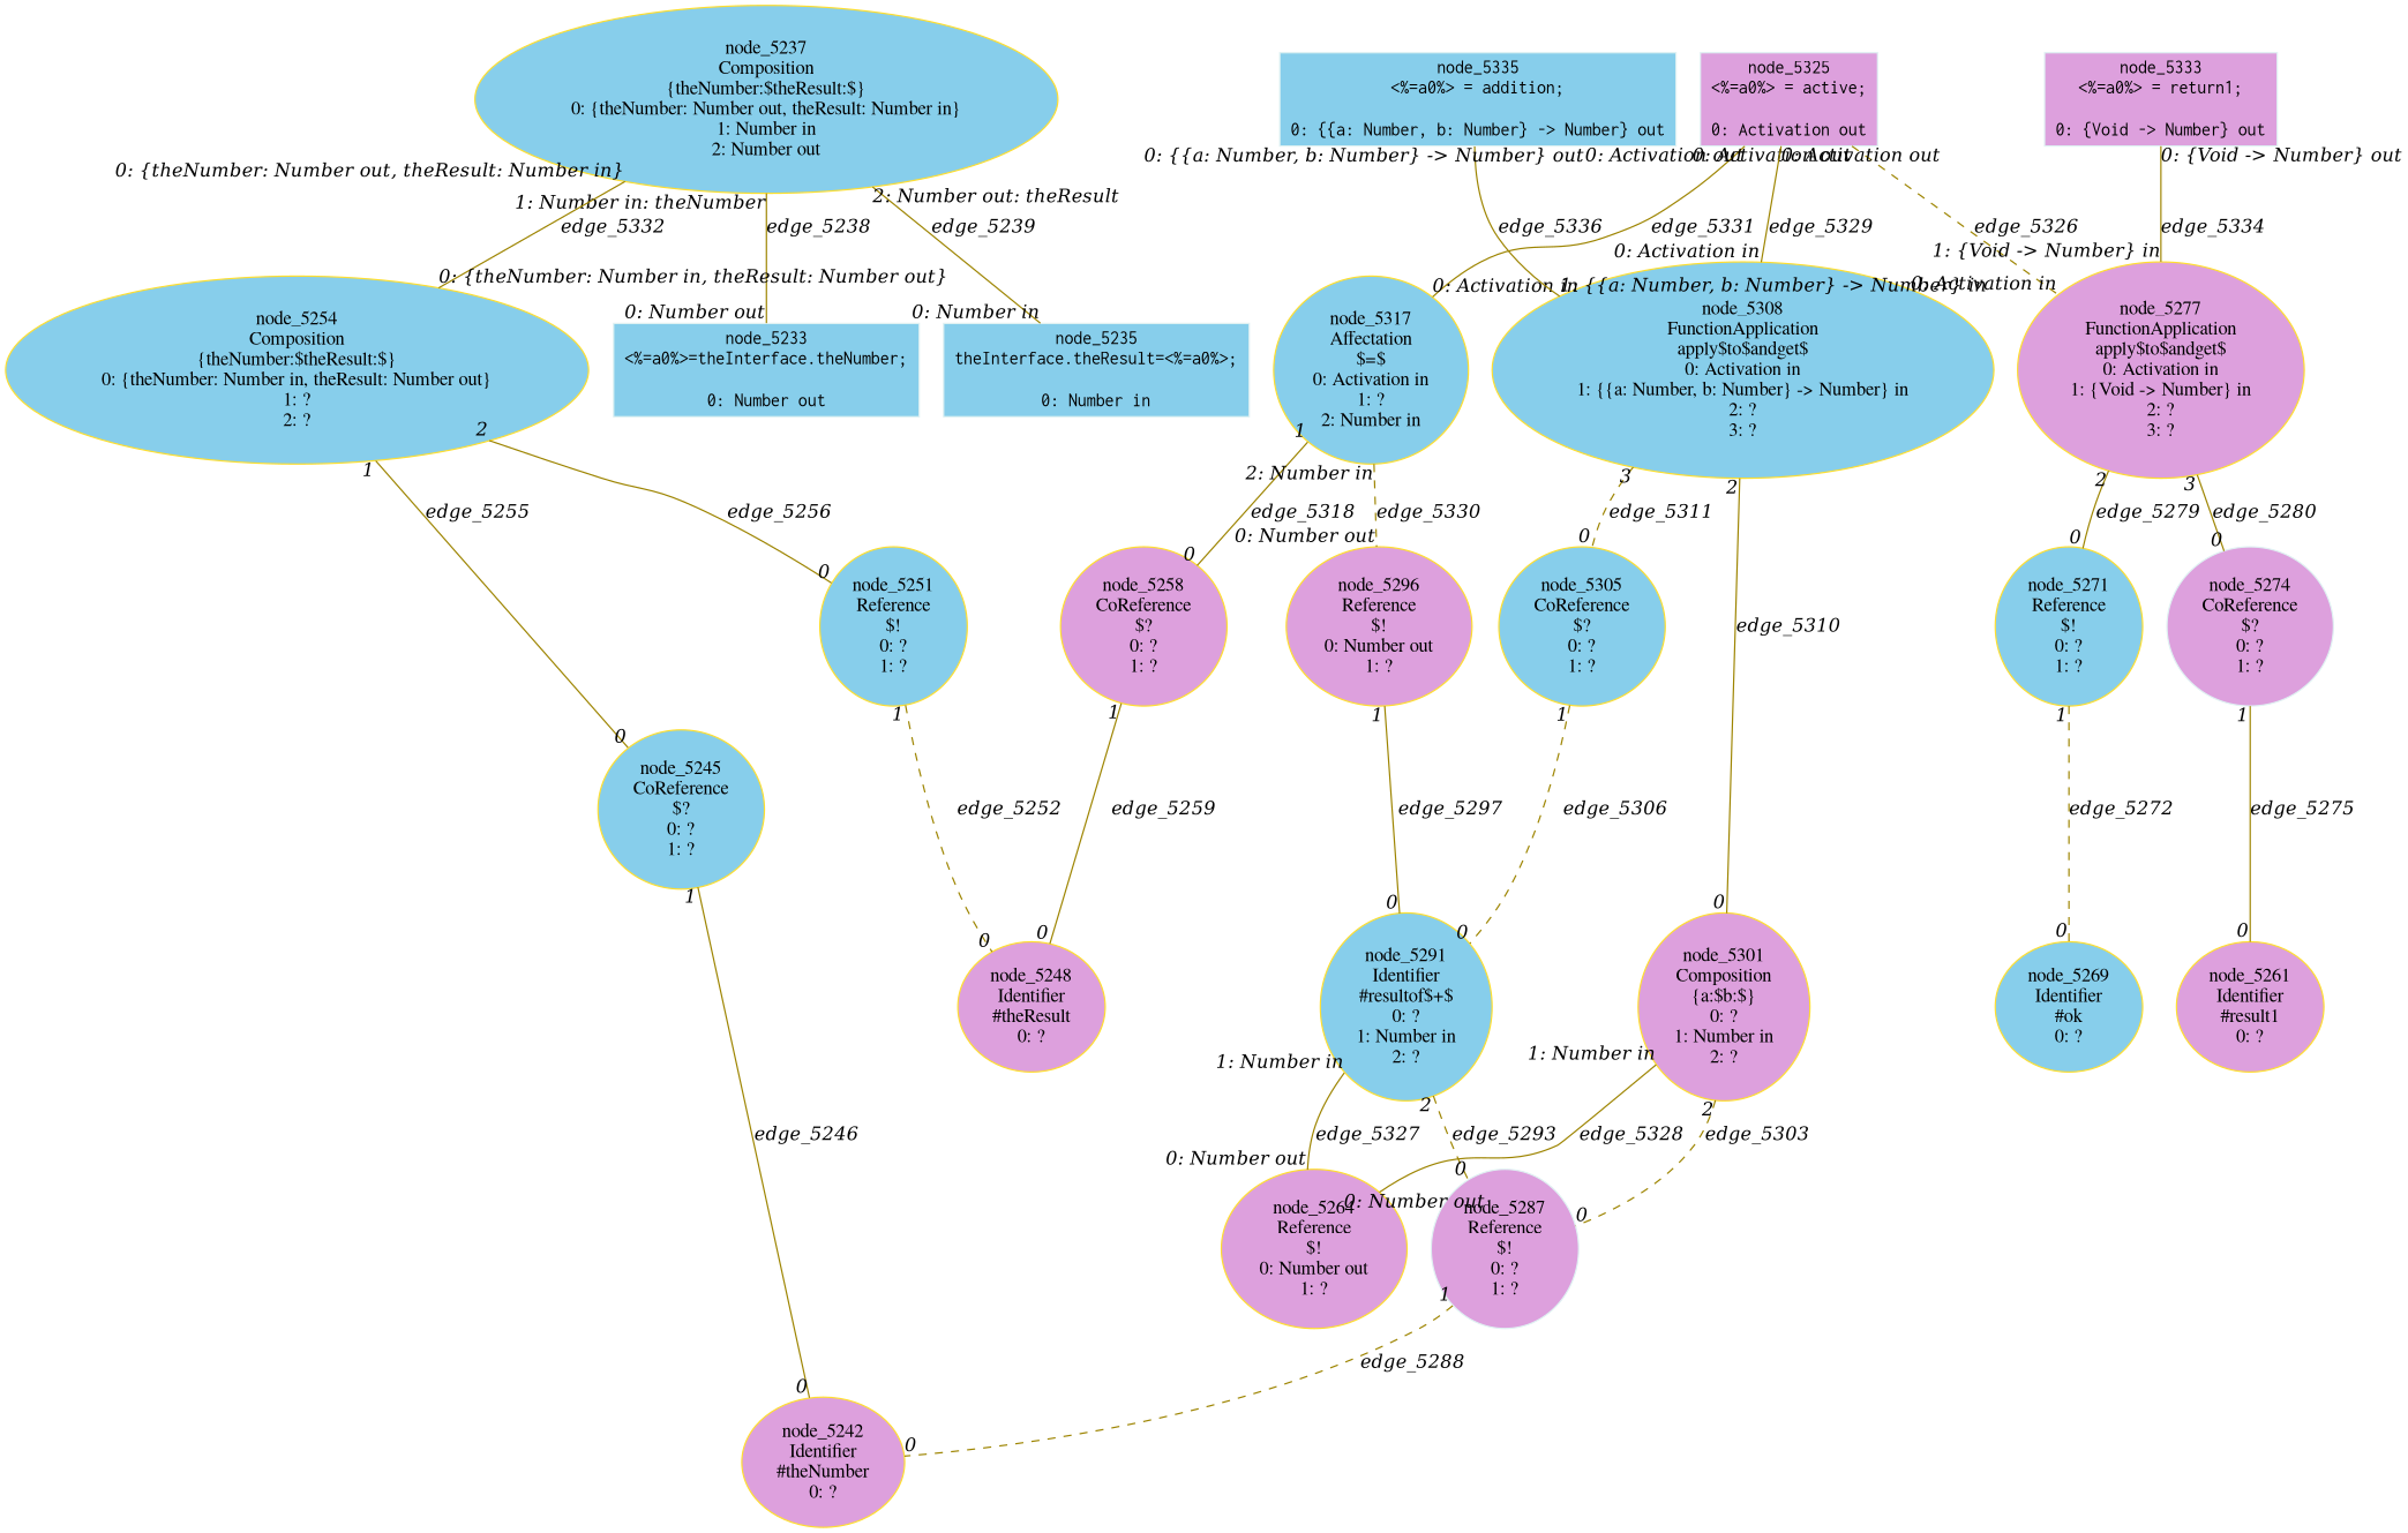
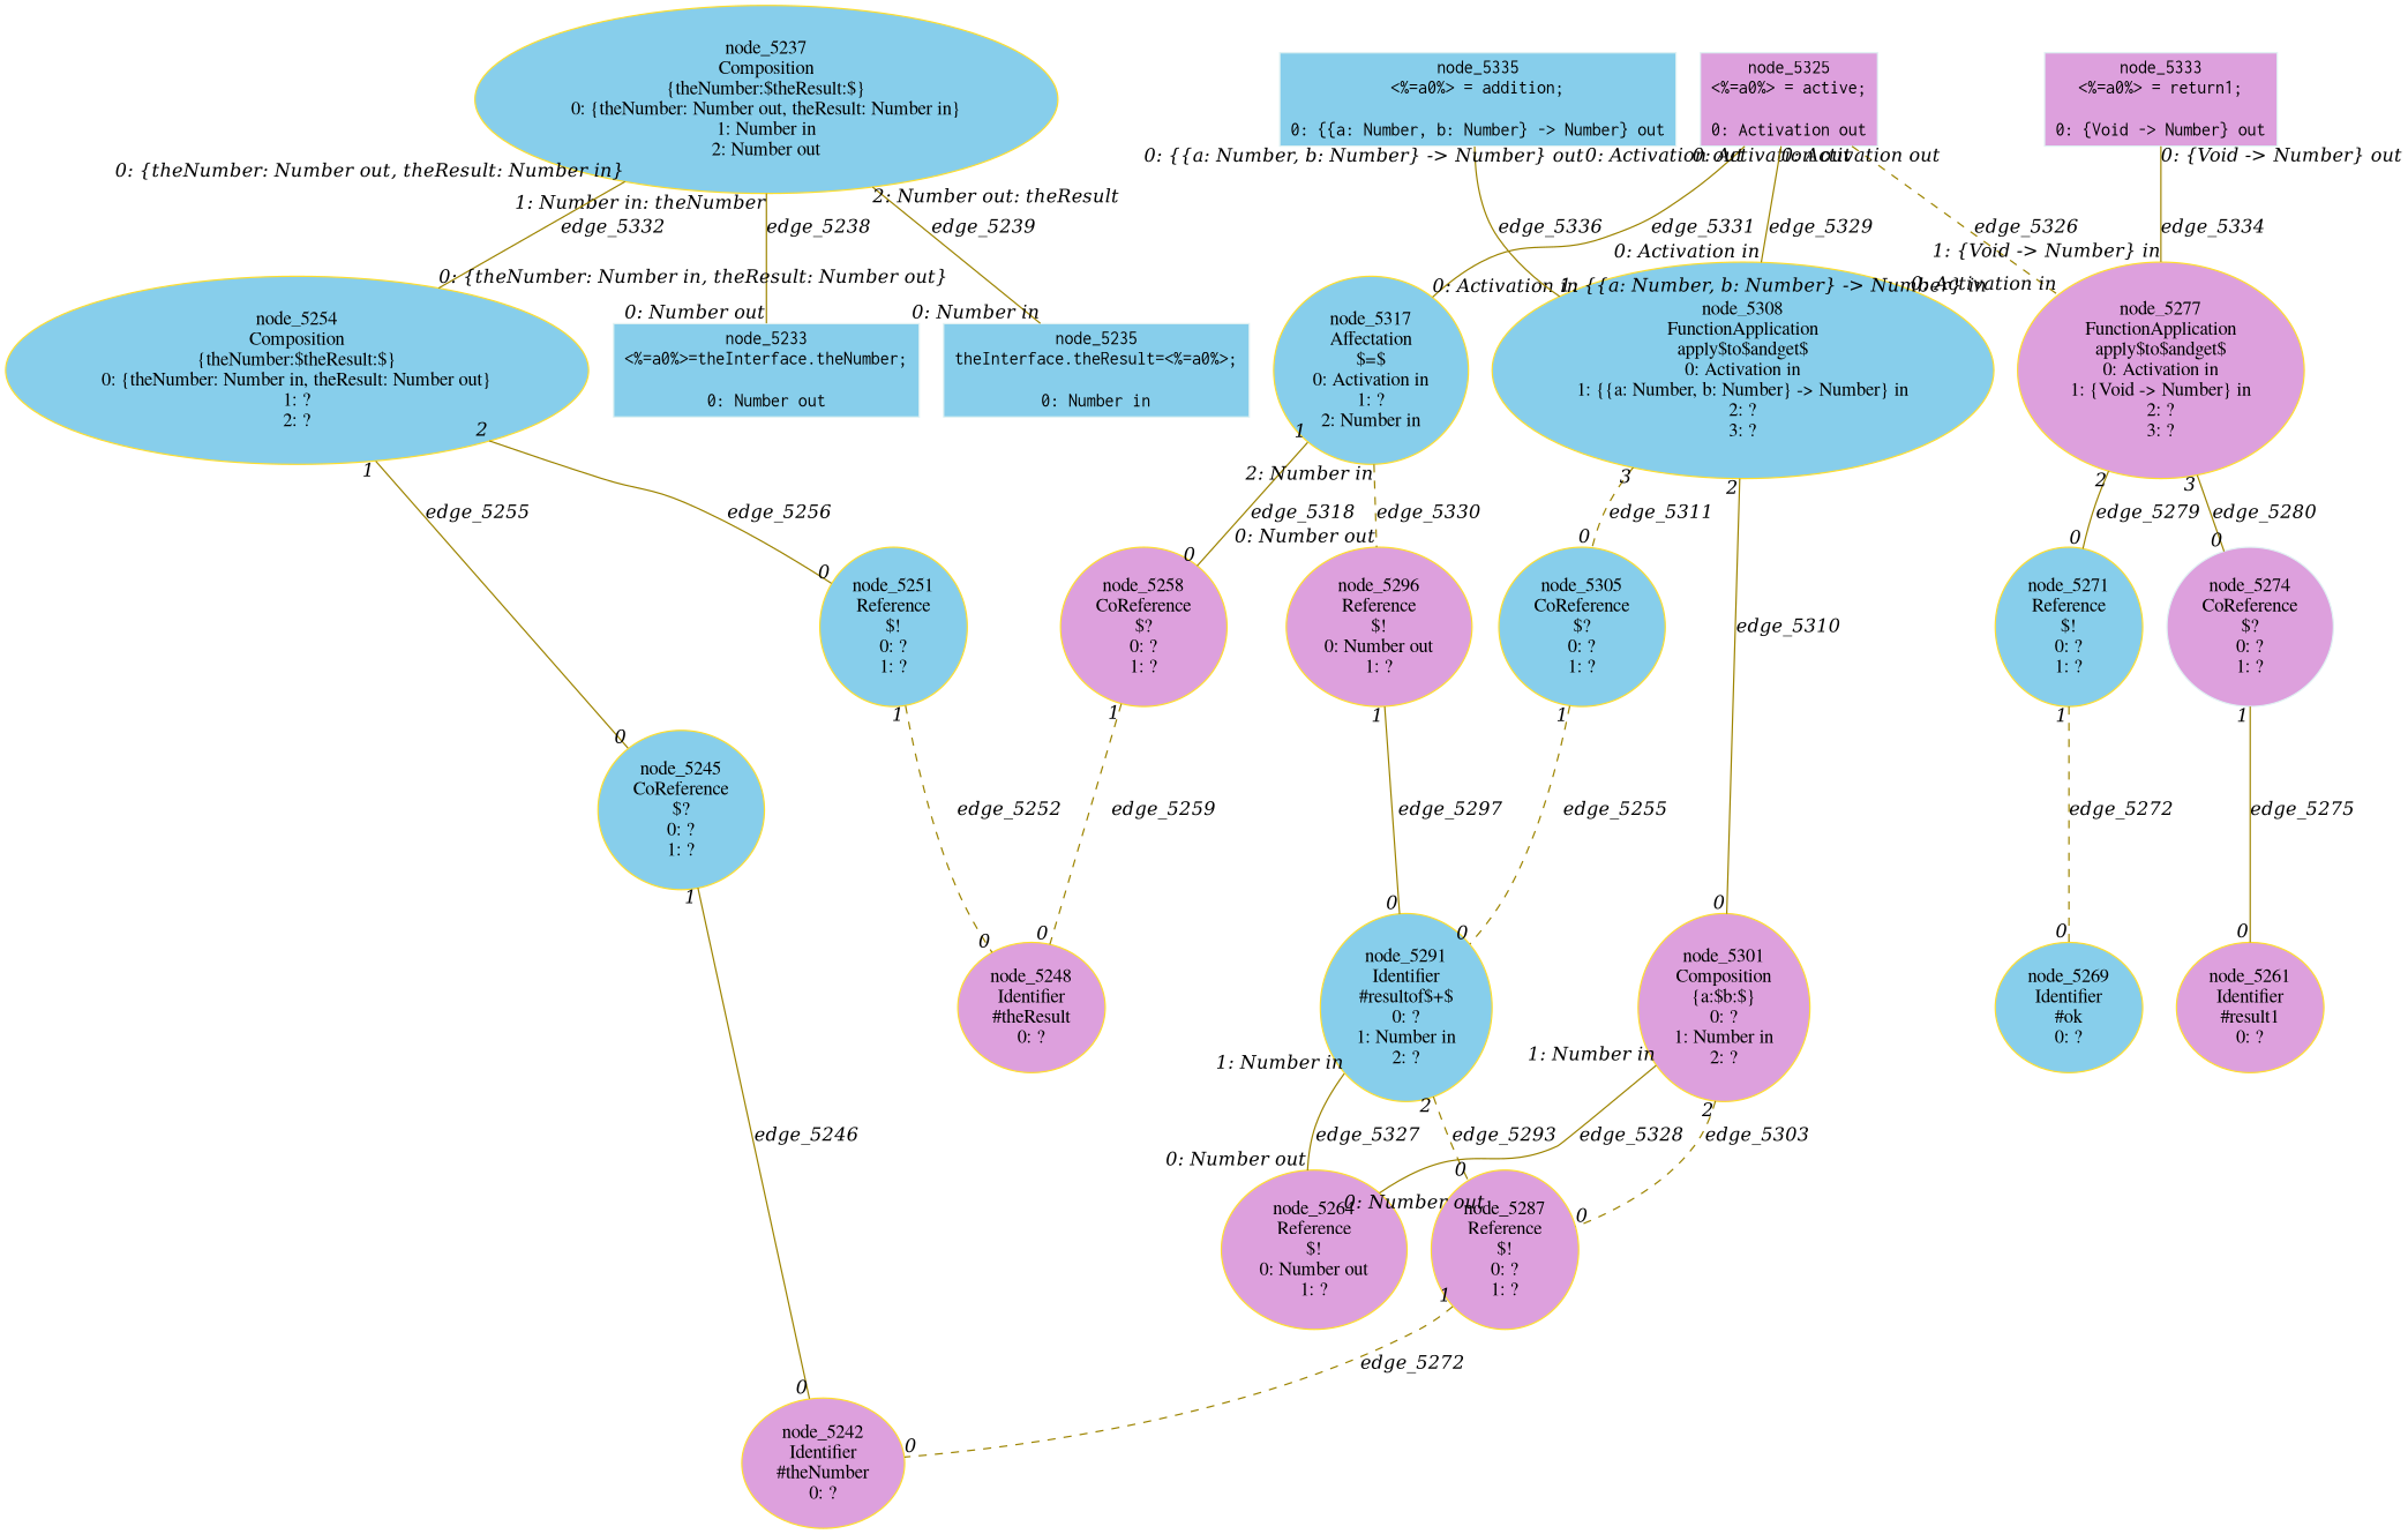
  digraph {
    node [color="#ffde2f" fillcolor=skyblue fontname=Times shape=ellipse style=filled]
    edge [arrowHead=none arrowsize=1 color="#9d8400" dir=none fontname="Times-Italic" headlabel=0 style=solid taillabel=1]
    n1 [color="#dff1f2" fontname=Courier label="node_5233\n<%=a0%>=theInterface.theNumber;\n\n0: Number out" shape=box]
    n2 [color="#dff1f2" fontname=Courier label="node_5235\ntheInterface.theResult=<%=a0%>;\n\n0: Number in" shape=box]
    n3 [label="node_5237\nComposition\n{theNumber:$theResult:$}\n0: {theNumber: Number out, theResult: Number in}\n1: Number in\n2: Number out"]
    n4 [label="node_5254\nComposition\n{theNumber:$theResult:$}\n0: {theNumber: Number in, theResult: Number out}\n1: ?\n2: ?"]
    n5 [label="node_5245\nCoReference\n$?\n0: ?\n1: ?"]
    n6 [label="node_5251\nReference\n$!\n0: ?\n1: ?"]
    n7 [fillcolor=plum label="node_5242\nIdentifier\n#theNumber\n0: ?"]
    n8 [fillcolor=plum label="node_5248\nIdentifier\n#theResult\n0: ?"]
    n9 [fillcolor=plum label="node_5258\nCoReference\n$?\n0: ?\n1: ?"]
    n10 [fillcolor=plum label="node_5261\nIdentifier\n#result1\n0: ?"]
    n11 [fillcolor=plum label="node_5264\nReference\n$!\n0: Number out\n1: ?"]
    n12 [label="node_5269\nIdentifier\n#ok\n0: ?"]
    n13 [label="node_5271\nReference\n$!\n0: ?\n1: ?"]
    n14 [color="#dff1f2" fillcolor=plum label="node_5274\nCoReference\n$?\n0: ?\n1: ?"]
    n15 [fillcolor=plum label="node_5277\nFunctionApplication\napply$to$andget$\n0: Activation in\n1: {Void -> Number} in\n2: ?\n3: ?"]
-   n16 [color="#dff1f2" fillcolor=plum label="node_5287\nReference\n$!\n0: ?\n1: ?"]
+   n16 [fillcolor=plum label="node_5287\nReference\n$!\n0: ?\n1: ?"]
    n17 [label="node_5291\nIdentifier\n#resultof$+$\n0: ?\n1: Number in\n2: ?"]
    n18 [fillcolor=plum label="node_5296\nReference\n$!\n0: Number out\n1: ?"]
    n19 [fillcolor=plum label="node_5301\nComposition\n{a:$b:$}\n0: ?\n1: Number in\n2: ?"]
    n20 [label="node_5305\nCoReference\n$?\n0: ?\n1: ?"]
    n21 [label="node_5308\nFunctionApplication\napply$to$andget$\n0: Activation in\n1: {{a: Number, b: Number} -> Number} in\n2: ?\n3: ?"]
    n22 [label="node_5317\nAffectation\n$=$\n0: Activation in\n1: ?\n2: Number in"]
    n23 [color="#dff1f2" fillcolor=plum fontname=Courier label="node_5325\n<%=a0%> = active;\n\n0: Activation out" shape=box]
    n24 [color="#dff1f2" fillcolor=plum fontname=Courier label="node_5333\n<%=a0%> = return1;\n\n0: {Void -> Number} out" shape=box]
    n25 [color="#dff1f2" fontname=Courier label="node_5335\n<%=a0%> = addition;\n\n0: {{a: Number, b: Number} -> Number} out" shape=box]
    n3 -> n1 [headlabel="0: Number out" label=edge_5238 taillabel="1: Number in: theNumber"]
    n3 -> n2 [headlabel="0: Number in" label=edge_5239 taillabel="2: Number out: theResult"]
    n3 -> n4 [headlabel="0: {theNumber: Number in, theResult: Number out}" label=edge_5332 taillabel="0: {theNumber: Number out, theResult: Number in}"]
    n4 -> n5 [label=edge_5255]
    n4 -> n6 [label=edge_5256 taillabel=2]
    n5 -> n7 [label=edge_5246]
    n6 -> n8 [label=edge_5252 style=dashed]
-   n9 -> n8 [label=edge_5259]
+   n9 -> n8 [label=edge_5259 style=dashed]
    n13 -> n12 [label=edge_5272 style=dashed]
    n14 -> n10 [label=edge_5275]
    n15 -> n13 [label=edge_5279 taillabel=2]
    n15 -> n14 [label=edge_5280 taillabel=3]
-   n16 -> n7 [label=edge_5288 style=dashed]
+   n16 -> n7 [label=edge_5272 style=dashed]
    n17 -> n11 [headlabel="0: Number out" label=edge_5327 taillabel="1: Number in"]
    n17 -> n16 [label=edge_5293 style=dashed taillabel=2]
    n18 -> n17 [label=edge_5297]
    n19 -> n11 [headlabel="0: Number out" label=edge_5328 taillabel="1: Number in"]
    n19 -> n16 [label=edge_5303 style=dashed taillabel=2]
-   n20 -> n17 [label=edge_5306 style=dashed]
+   n20 -> n17 [label=edge_5255 style=dashed]
    n21 -> n19 [label=edge_5310 taillabel=2]
    n21 -> n20 [label=edge_5311 style=dashed taillabel=3]
    n22 -> n9 [label=edge_5318]
    n22 -> n18 [headlabel="0: Number out" label=edge_5330 style=dashed taillabel="2: Number in"]
    n23 -> n15 [headlabel="0: Activation in" label=edge_5326 style=dashed taillabel="0: Activation out"]
    n23 -> n21 [headlabel="0: Activation in" label=edge_5329 taillabel="0: Activation out"]
    n23 -> n22 [headlabel="0: Activation in" label=edge_5331 taillabel="0: Activation out"]
    n24 -> n15 [headlabel="1: {Void -> Number} in" label=edge_5334 taillabel="0: {Void -> Number} out"]
    n25 -> n21 [headlabel="1: {{a: Number, b: Number} -> Number} in" label=edge_5336 taillabel="0: {{a: Number, b: Number} -> Number} out"]
  }
